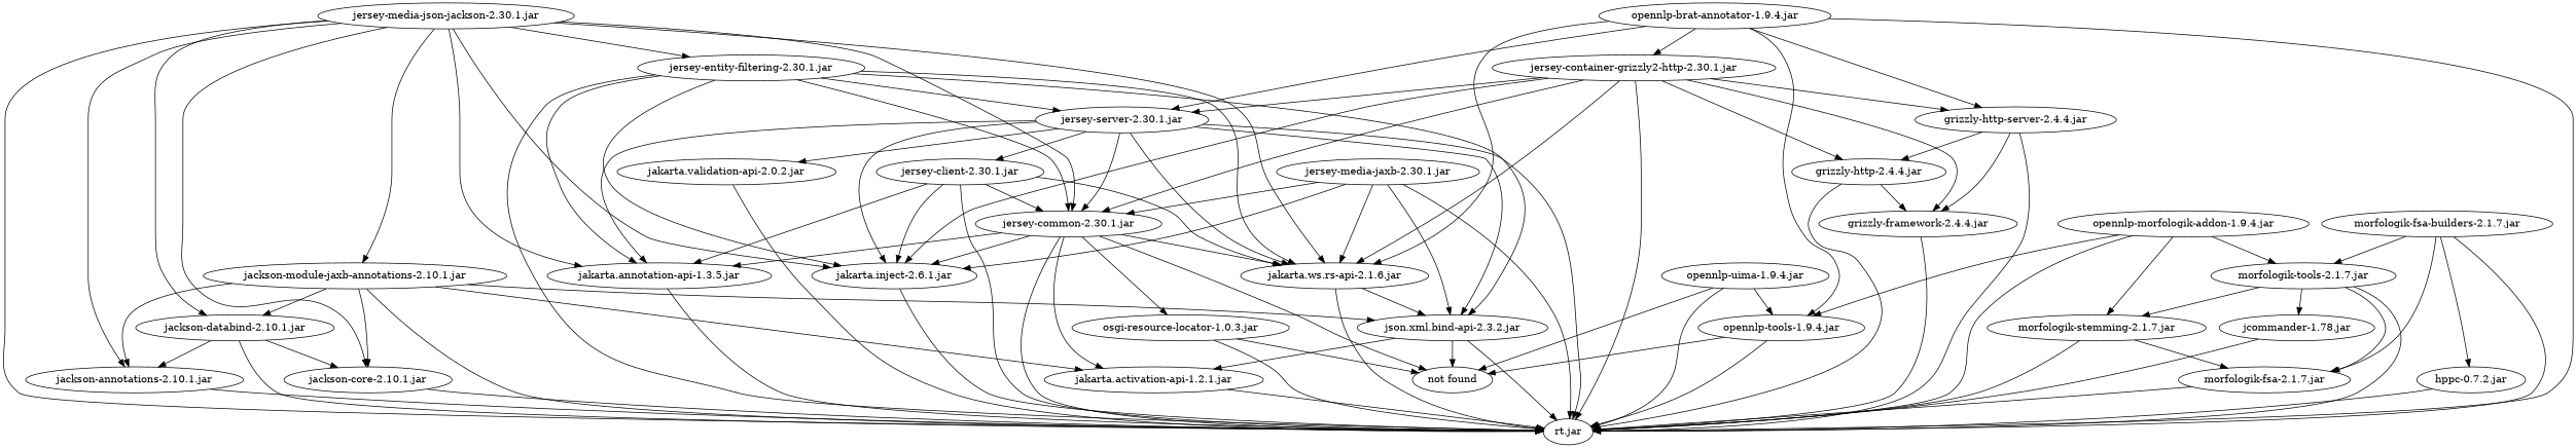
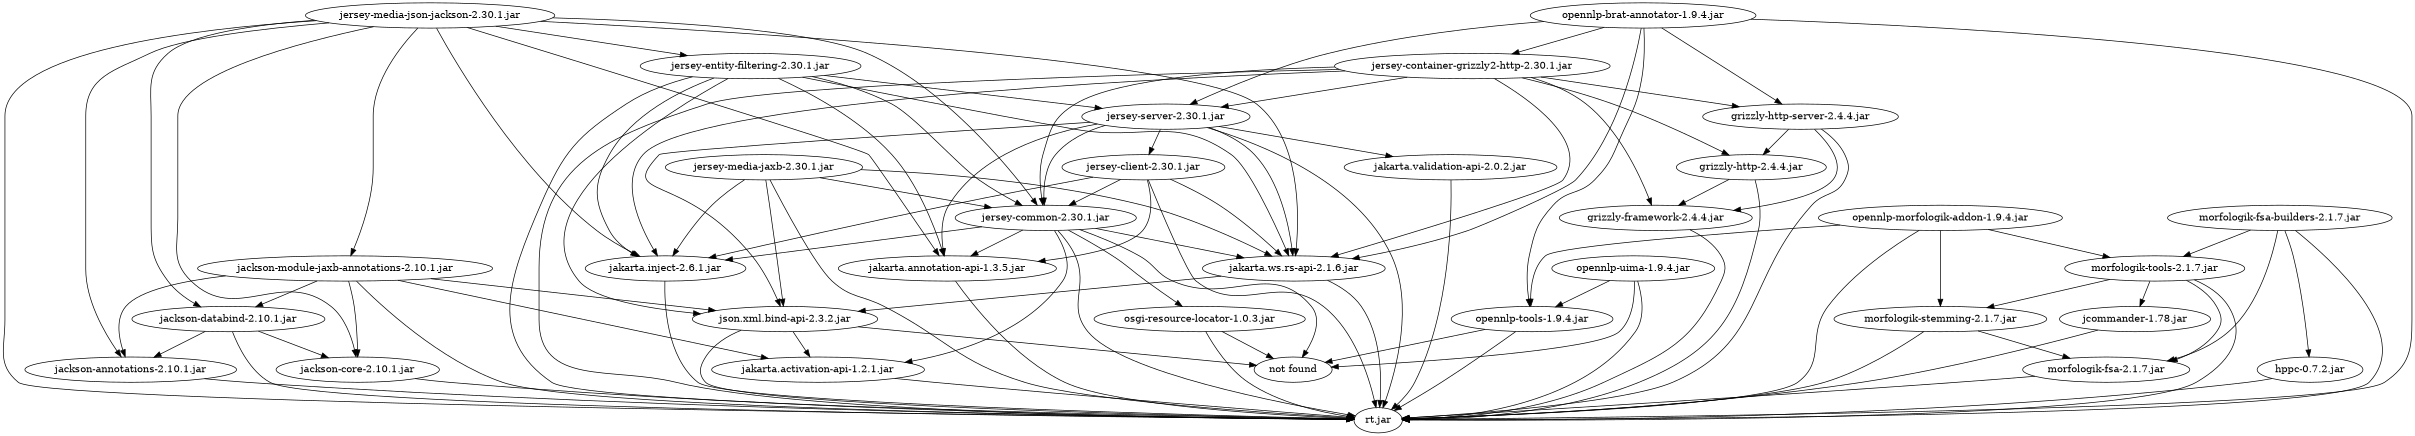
  digraph {
    "grizzly-framework-2.4.4.jar"
    "rt.jar"
    "grizzly-http-2.4.4.jar"
    "grizzly-http-server-2.4.4.jar"
    "hppc-0.7.2.jar"
    "jackson-annotations-2.10.1.jar"
    "jackson-core-2.10.1.jar"
    "jackson-databind-2.10.1.jar"
    "jackson-module-jaxb-annotations-2.10.1.jar"
    "jakarta.activation-api-1.2.1.jar"
    n11 [label="json.xml.bind-api-2.3.2.jar"]
    "not found"
    "jakarta.annotation-api-1.3.5.jar"
    "jakarta.inject-2.6.1.jar"
    "jakarta.validation-api-2.0.2.jar"
    "jakarta.ws.rs-api-2.1.6.jar"
    "jcommander-1.78.jar"
    "jersey-client-2.30.1.jar"
    "jersey-common-2.30.1.jar"
    "osgi-resource-locator-1.0.3.jar"
    "jersey-container-grizzly2-http-2.30.1.jar"
    "jersey-server-2.30.1.jar"
    "jersey-entity-filtering-2.30.1.jar"
    "jersey-media-jaxb-2.30.1.jar"
    "jersey-media-json-jackson-2.30.1.jar"
    "morfologik-fsa-2.1.7.jar"
    "morfologik-fsa-builders-2.1.7.jar"
    "morfologik-tools-2.1.7.jar"
    "morfologik-stemming-2.1.7.jar"
    "opennlp-brat-annotator-1.9.4.jar"
    "opennlp-tools-1.9.4.jar"
    "opennlp-morfologik-addon-1.9.4.jar"
    "opennlp-uima-1.9.4.jar"
    "grizzly-framework-2.4.4.jar" -> "rt.jar"
    "grizzly-http-2.4.4.jar" -> "grizzly-framework-2.4.4.jar"
    "grizzly-http-2.4.4.jar" -> "rt.jar"
    "grizzly-http-server-2.4.4.jar" -> "grizzly-framework-2.4.4.jar"
    "grizzly-http-server-2.4.4.jar" -> "rt.jar"
    "grizzly-http-server-2.4.4.jar" -> "grizzly-http-2.4.4.jar"
    "hppc-0.7.2.jar" -> "rt.jar"
    "jackson-annotations-2.10.1.jar" -> "rt.jar"
    "jackson-core-2.10.1.jar" -> "rt.jar"
    "jackson-databind-2.10.1.jar" -> "rt.jar"
    "jackson-databind-2.10.1.jar" -> "jackson-annotations-2.10.1.jar"
    "jackson-databind-2.10.1.jar" -> "jackson-core-2.10.1.jar"
    "jackson-module-jaxb-annotations-2.10.1.jar" -> "rt.jar"
    "jackson-module-jaxb-annotations-2.10.1.jar" -> "jackson-annotations-2.10.1.jar"
    "jackson-module-jaxb-annotations-2.10.1.jar" -> "jackson-core-2.10.1.jar"
    "jackson-module-jaxb-annotations-2.10.1.jar" -> "jackson-databind-2.10.1.jar"
    "jackson-module-jaxb-annotations-2.10.1.jar" -> "jakarta.activation-api-1.2.1.jar"
    "jackson-module-jaxb-annotations-2.10.1.jar" -> n11
    "jakarta.activation-api-1.2.1.jar" -> "rt.jar"
    n11 -> "rt.jar"
    n11 -> "jakarta.activation-api-1.2.1.jar"
    n11 -> "not found"
    "jakarta.annotation-api-1.3.5.jar" -> "rt.jar"
    "jakarta.inject-2.6.1.jar" -> "rt.jar"
    "jakarta.validation-api-2.0.2.jar" -> "rt.jar"
    "jakarta.ws.rs-api-2.1.6.jar" -> "rt.jar"
    "jakarta.ws.rs-api-2.1.6.jar" -> n11
    "jcommander-1.78.jar" -> "rt.jar"
    "jersey-client-2.30.1.jar" -> "rt.jar"
    "jersey-client-2.30.1.jar" -> "jakarta.annotation-api-1.3.5.jar"
    "jersey-client-2.30.1.jar" -> "jakarta.inject-2.6.1.jar"
    "jersey-client-2.30.1.jar" -> "jakarta.ws.rs-api-2.1.6.jar"
    "jersey-client-2.30.1.jar" -> "jersey-common-2.30.1.jar"
    "jersey-common-2.30.1.jar" -> "rt.jar"
    "jersey-common-2.30.1.jar" -> "jakarta.activation-api-1.2.1.jar"
    "jersey-common-2.30.1.jar" -> "not found"
    "jersey-common-2.30.1.jar" -> "jakarta.annotation-api-1.3.5.jar"
    "jersey-common-2.30.1.jar" -> "jakarta.inject-2.6.1.jar"
    "jersey-common-2.30.1.jar" -> "jakarta.ws.rs-api-2.1.6.jar"
    "jersey-common-2.30.1.jar" -> "osgi-resource-locator-1.0.3.jar"
    "osgi-resource-locator-1.0.3.jar" -> "rt.jar"
    "osgi-resource-locator-1.0.3.jar" -> "not found"
    "jersey-container-grizzly2-http-2.30.1.jar" -> "grizzly-framework-2.4.4.jar"
    "jersey-container-grizzly2-http-2.30.1.jar" -> "rt.jar"
    "jersey-container-grizzly2-http-2.30.1.jar" -> "grizzly-http-2.4.4.jar"
    "jersey-container-grizzly2-http-2.30.1.jar" -> "grizzly-http-server-2.4.4.jar"
    "jersey-container-grizzly2-http-2.30.1.jar" -> "jakarta.inject-2.6.1.jar"
    "jersey-container-grizzly2-http-2.30.1.jar" -> "jakarta.ws.rs-api-2.1.6.jar"
    "jersey-container-grizzly2-http-2.30.1.jar" -> "jersey-common-2.30.1.jar"
    "jersey-container-grizzly2-http-2.30.1.jar" -> "jersey-server-2.30.1.jar"
    "jersey-server-2.30.1.jar" -> "rt.jar"
    "jersey-server-2.30.1.jar" -> n11
    "jersey-server-2.30.1.jar" -> "jakarta.annotation-api-1.3.5.jar"
-   "jersey-server-2.30.1.jar" -> "jakarta.inject-2.6.1.jar"
    "jersey-server-2.30.1.jar" -> "jakarta.validation-api-2.0.2.jar"
    "jersey-server-2.30.1.jar" -> "jakarta.ws.rs-api-2.1.6.jar"
    "jersey-server-2.30.1.jar" -> "jersey-client-2.30.1.jar"
    "jersey-server-2.30.1.jar" -> "jersey-common-2.30.1.jar"
    "jersey-entity-filtering-2.30.1.jar" -> "rt.jar"
    "jersey-entity-filtering-2.30.1.jar" -> n11
    "jersey-entity-filtering-2.30.1.jar" -> "jakarta.annotation-api-1.3.5.jar"
    "jersey-entity-filtering-2.30.1.jar" -> "jakarta.inject-2.6.1.jar"
    "jersey-entity-filtering-2.30.1.jar" -> "jakarta.ws.rs-api-2.1.6.jar"
    "jersey-entity-filtering-2.30.1.jar" -> "jersey-common-2.30.1.jar"
    "jersey-entity-filtering-2.30.1.jar" -> "jersey-server-2.30.1.jar"
    "jersey-media-jaxb-2.30.1.jar" -> "rt.jar"
    "jersey-media-jaxb-2.30.1.jar" -> n11
    "jersey-media-jaxb-2.30.1.jar" -> "jakarta.inject-2.6.1.jar"
    "jersey-media-jaxb-2.30.1.jar" -> "jakarta.ws.rs-api-2.1.6.jar"
    "jersey-media-jaxb-2.30.1.jar" -> "jersey-common-2.30.1.jar"
    "jersey-media-json-jackson-2.30.1.jar" -> "rt.jar"
    "jersey-media-json-jackson-2.30.1.jar" -> "jackson-annotations-2.10.1.jar"
    "jersey-media-json-jackson-2.30.1.jar" -> "jackson-core-2.10.1.jar"
    "jersey-media-json-jackson-2.30.1.jar" -> "jackson-databind-2.10.1.jar"
    "jersey-media-json-jackson-2.30.1.jar" -> "jackson-module-jaxb-annotations-2.10.1.jar"
    "jersey-media-json-jackson-2.30.1.jar" -> "jakarta.annotation-api-1.3.5.jar"
    "jersey-media-json-jackson-2.30.1.jar" -> "jakarta.inject-2.6.1.jar"
    "jersey-media-json-jackson-2.30.1.jar" -> "jakarta.ws.rs-api-2.1.6.jar"
    "jersey-media-json-jackson-2.30.1.jar" -> "jersey-common-2.30.1.jar"
    "jersey-media-json-jackson-2.30.1.jar" -> "jersey-entity-filtering-2.30.1.jar"
    "morfologik-fsa-2.1.7.jar" -> "rt.jar"
    "morfologik-fsa-builders-2.1.7.jar" -> "rt.jar"
    "morfologik-fsa-builders-2.1.7.jar" -> "hppc-0.7.2.jar"
    "morfologik-fsa-builders-2.1.7.jar" -> "morfologik-fsa-2.1.7.jar"
    "morfologik-fsa-builders-2.1.7.jar" -> "morfologik-tools-2.1.7.jar"
    "morfologik-tools-2.1.7.jar" -> "rt.jar"
    "morfologik-tools-2.1.7.jar" -> "jcommander-1.78.jar"
    "morfologik-tools-2.1.7.jar" -> "morfologik-fsa-2.1.7.jar"
    "morfologik-tools-2.1.7.jar" -> "morfologik-stemming-2.1.7.jar"
    "morfologik-stemming-2.1.7.jar" -> "rt.jar"
    "morfologik-stemming-2.1.7.jar" -> "morfologik-fsa-2.1.7.jar"
    "opennlp-brat-annotator-1.9.4.jar" -> "rt.jar"
    "opennlp-brat-annotator-1.9.4.jar" -> "grizzly-http-server-2.4.4.jar"
    "opennlp-brat-annotator-1.9.4.jar" -> "jakarta.ws.rs-api-2.1.6.jar"
    "opennlp-brat-annotator-1.9.4.jar" -> "jersey-container-grizzly2-http-2.30.1.jar"
    "opennlp-brat-annotator-1.9.4.jar" -> "jersey-server-2.30.1.jar"
    "opennlp-brat-annotator-1.9.4.jar" -> "opennlp-tools-1.9.4.jar"
    "opennlp-tools-1.9.4.jar" -> "rt.jar"
    "opennlp-tools-1.9.4.jar" -> "not found"
    "opennlp-morfologik-addon-1.9.4.jar" -> "rt.jar"
    "opennlp-morfologik-addon-1.9.4.jar" -> "morfologik-tools-2.1.7.jar"
    "opennlp-morfologik-addon-1.9.4.jar" -> "morfologik-stemming-2.1.7.jar"
    "opennlp-morfologik-addon-1.9.4.jar" -> "opennlp-tools-1.9.4.jar"
    "opennlp-uima-1.9.4.jar" -> "rt.jar"
    "opennlp-uima-1.9.4.jar" -> "not found"
    "opennlp-uima-1.9.4.jar" -> "opennlp-tools-1.9.4.jar"
  }
